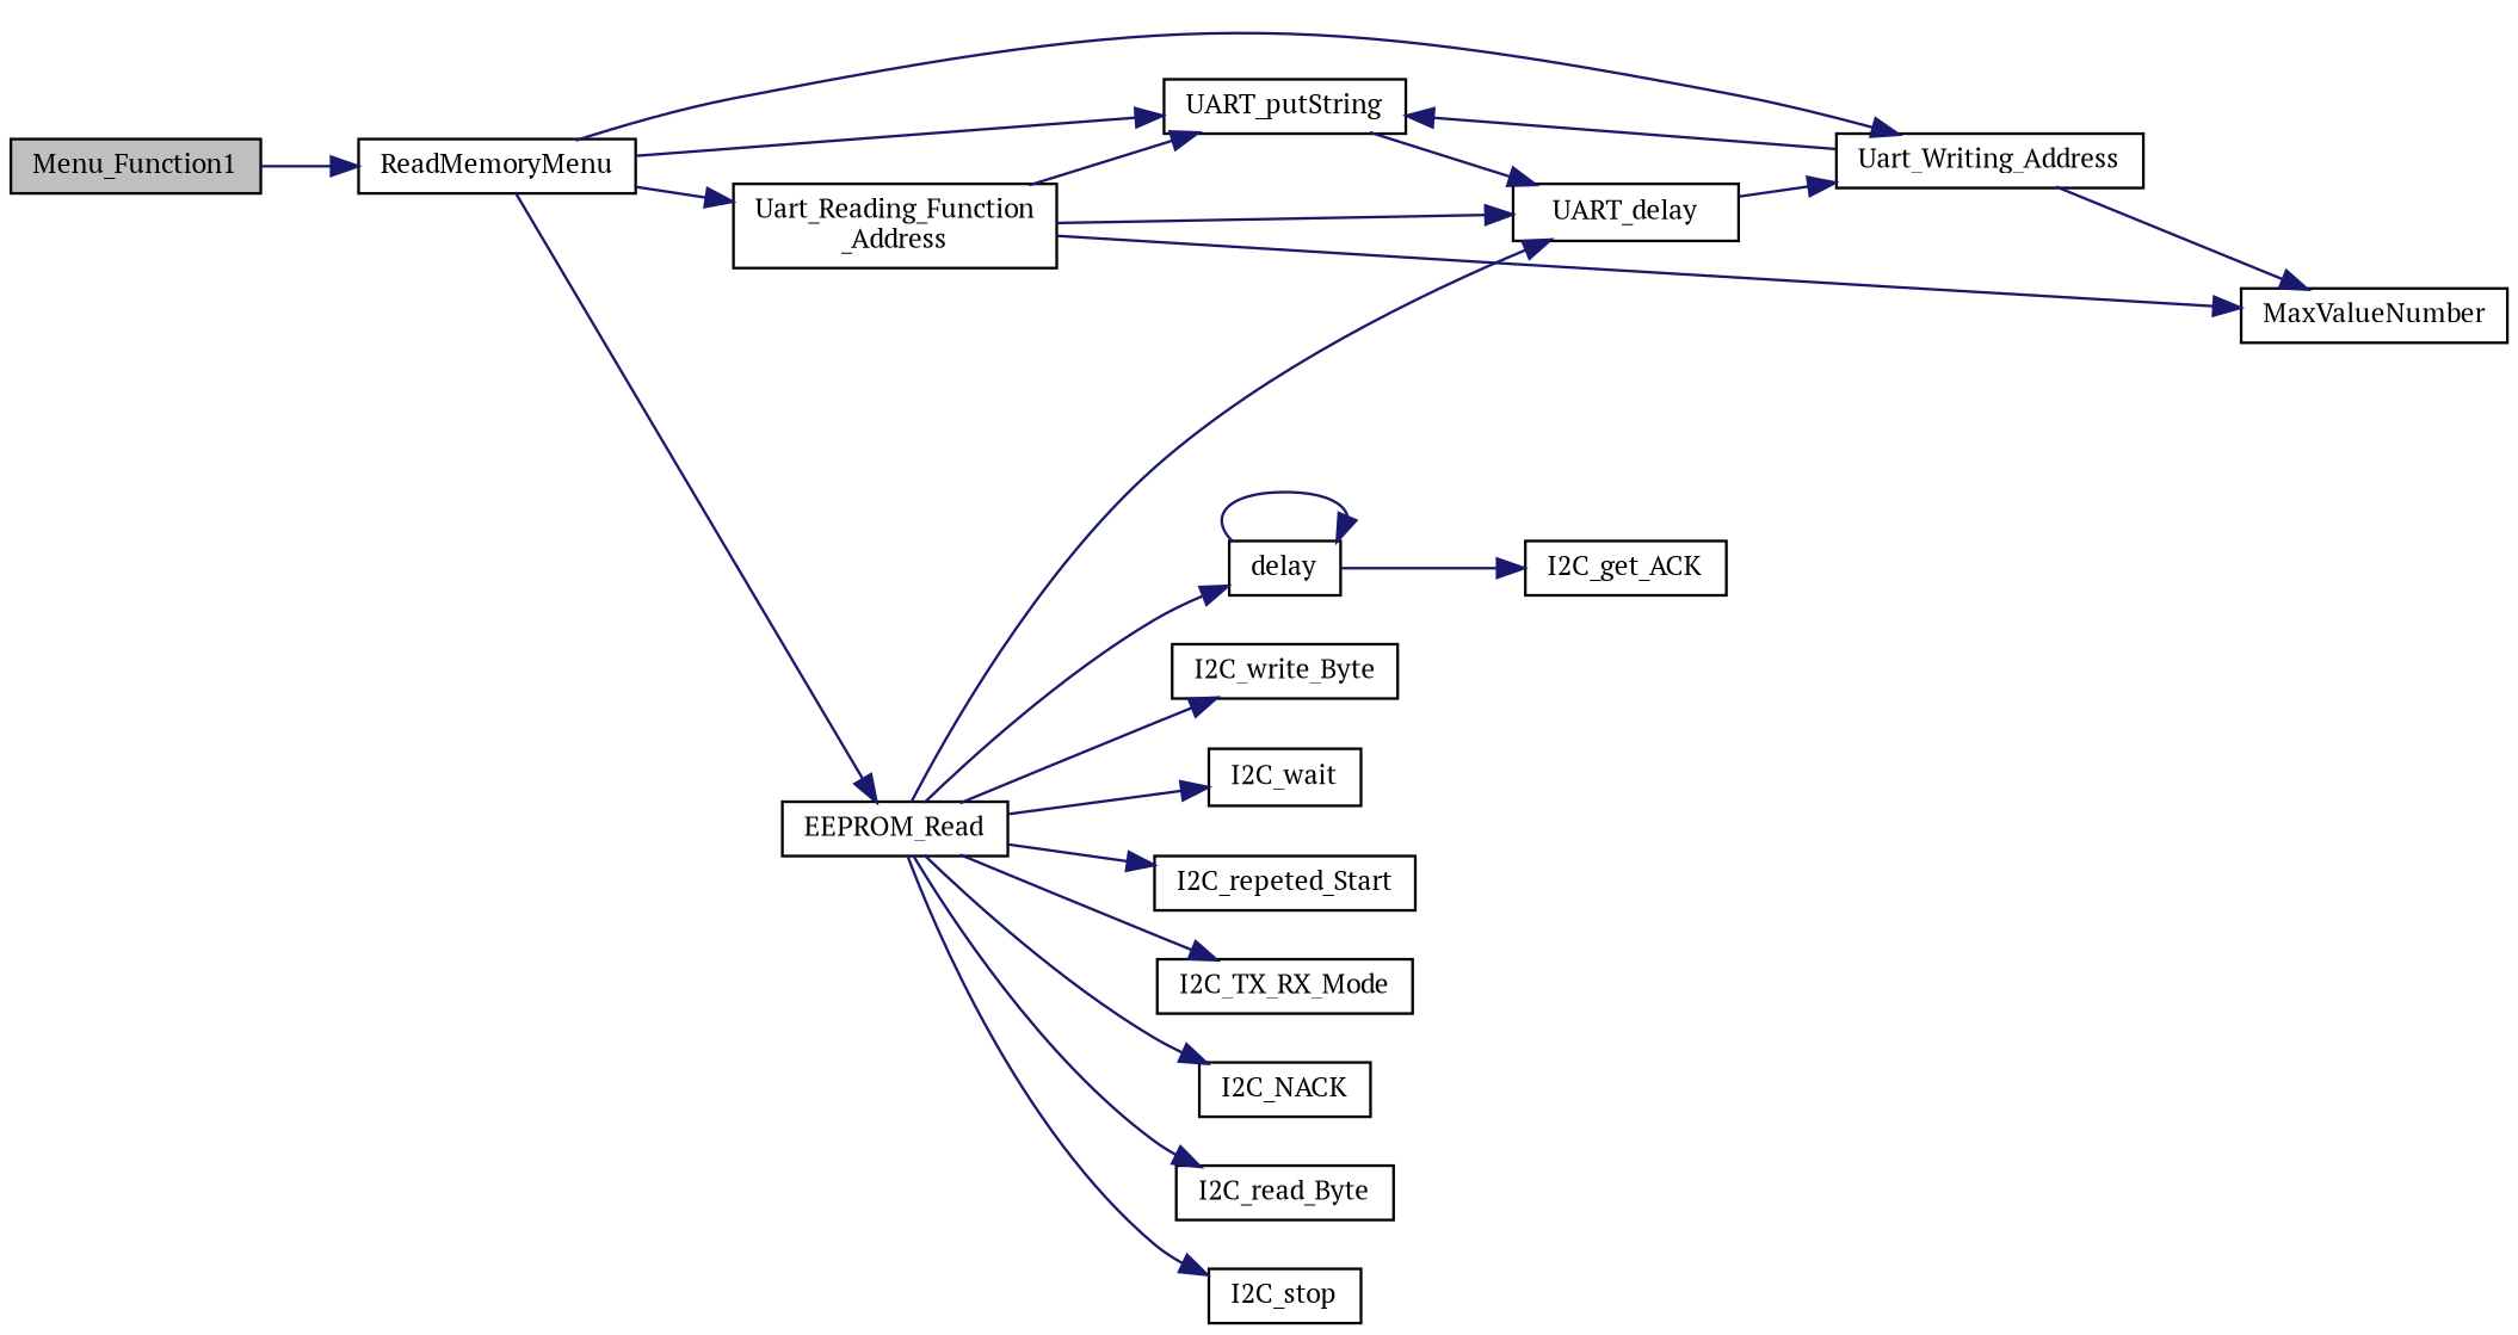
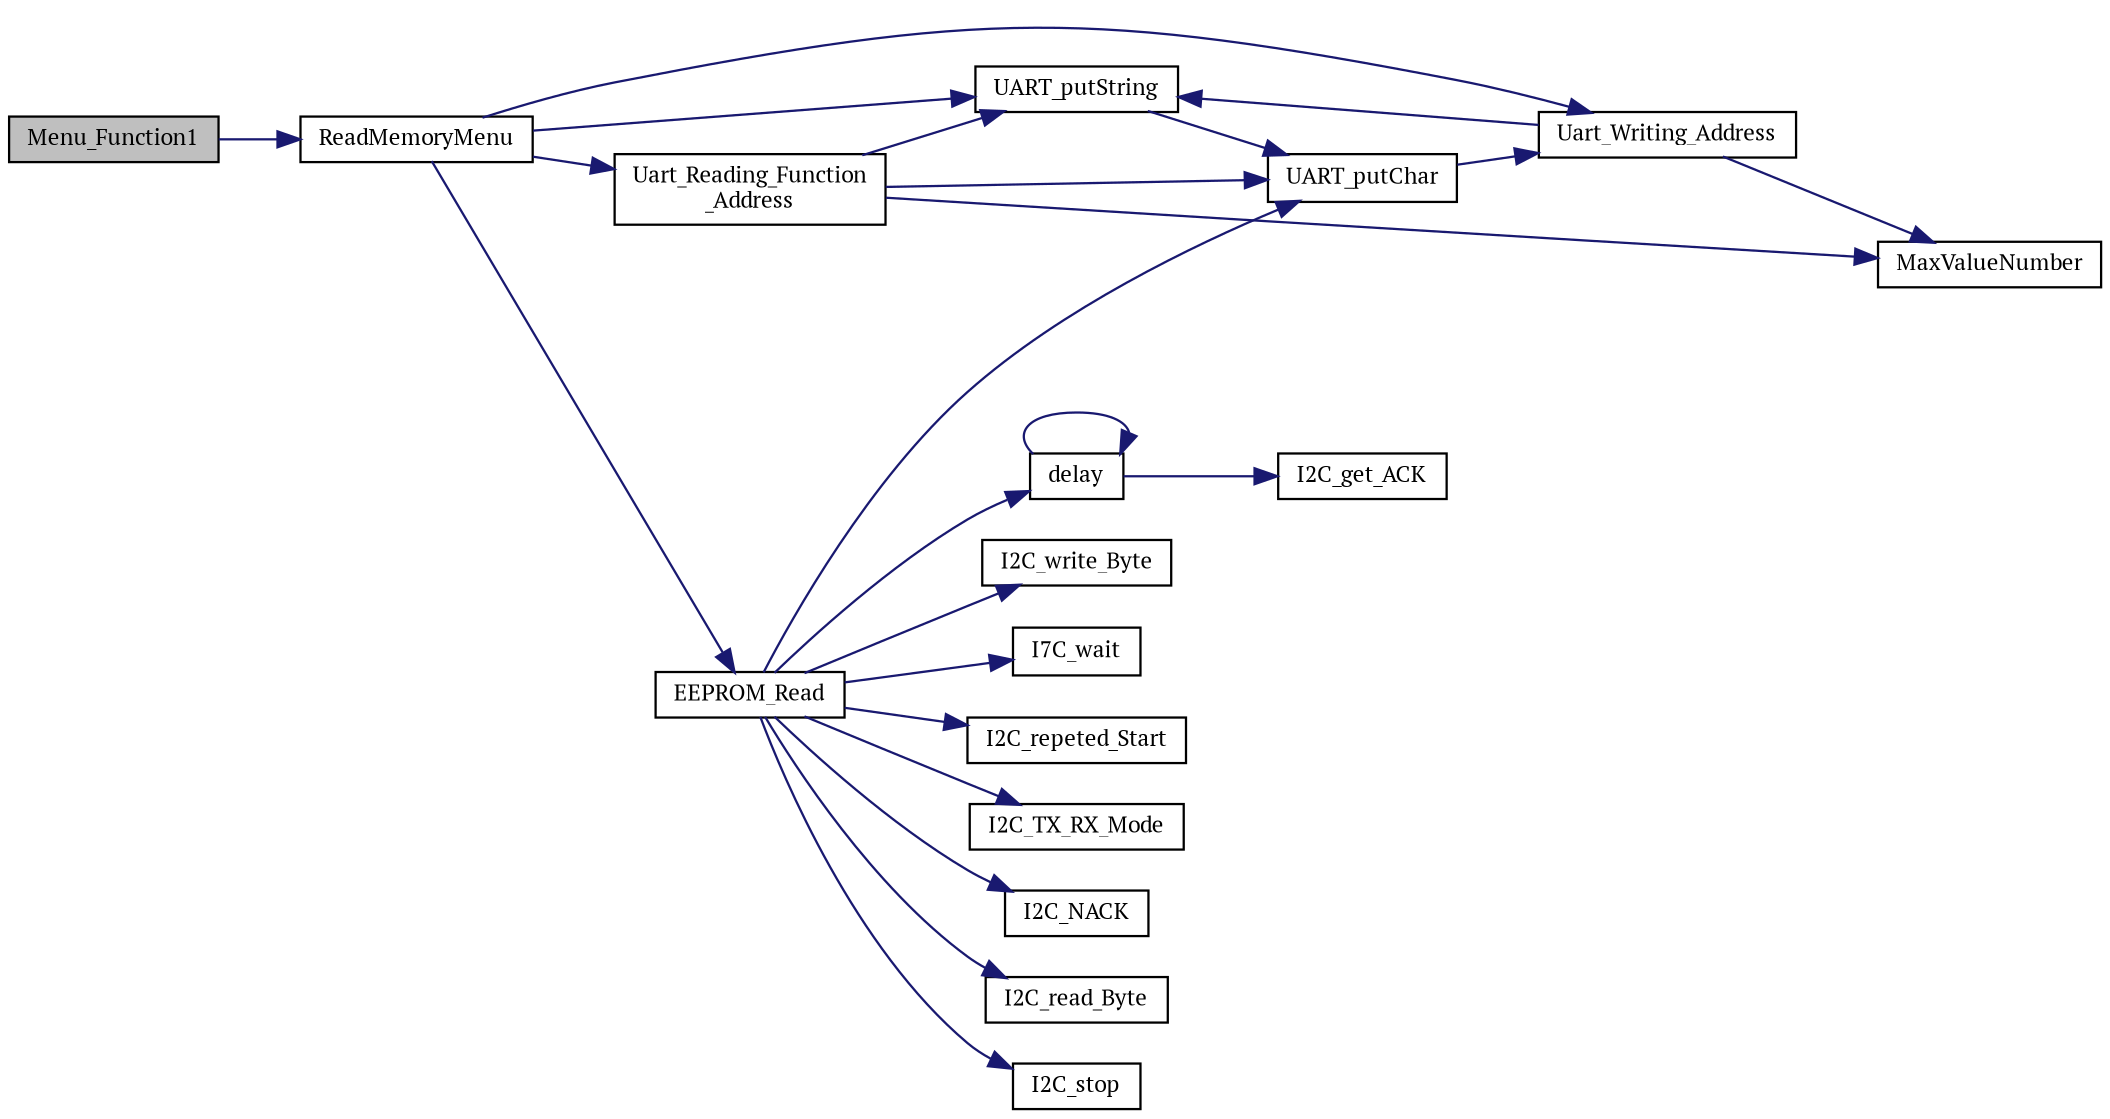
  digraph {
    fontname="PT Serif"
    rankdir=LR
    node [color=black fillcolor=white fontname="PT Serif" fontsize=10 shape=record style=filled]
    edge [color=midnightblue fontname="PT Serif" fontsize=10 labelfontname=Helvetica labelfontsize=10 style=solid]
    n1 [fillcolor=grey75 fontcolor=black height=0.2 label=Menu_Function1 width=0.4]
    n2 [height=0.2 label=ReadMemoryMenu width=0.4]
    n3 [height=0.2 label=UART_putString width=0.4]
    n4 [height=0.2 label=Uart_Writing_Address width=0.4]
    n5 [height=0.2 label="Uart_Reading_Function\l_Address" width=0.4]
    n6 [height=0.2 label=EEPROM_Read width=0.4]
-   n7 [height=0.2 label=UART_delay width=0.4]
+   n7 [height=0.2 label=UART_putChar width=0.4]
    n8 [height=0.2 label=MaxValueNumber width=0.4]
    n9 [height=0.2 label=delay width=0.4]
    n10 [height=0.2 label=I2C_write_Byte width=0.4]
-   n11 [height=0.2 label=I2C_wait width=0.4]
+   n11 [height=0.2 label=I7C_wait width=0.4]
    n12 [height=0.2 label=I2C_repeted_Start width=0.4]
    n13 [height=0.2 label=I2C_TX_RX_Mode width=0.4]
    n14 [height=0.2 label=I2C_NACK width=0.4]
    n15 [height=0.2 label=I2C_read_Byte width=0.4]
    n16 [height=0.2 label=I2C_stop width=0.4]
    n17 [height=0.2 label=I2C_get_ACK width=0.4]
    n1 -> n2
    n2 -> n3
    n2 -> n4
    n2 -> n5
    n2 -> n6
    n3 -> n7
    n4 -> n3
    n4 -> n8
    n5 -> n3
    n5 -> n7
    n5 -> n8
    n6 -> n7
    n6 -> n9
    n6 -> n10
    n6 -> n11
    n6 -> n12
    n6 -> n13
    n6 -> n14
    n6 -> n15
    n6 -> n16
    n7 -> n4
    n9 -> n9
    n9 -> n17
  }
